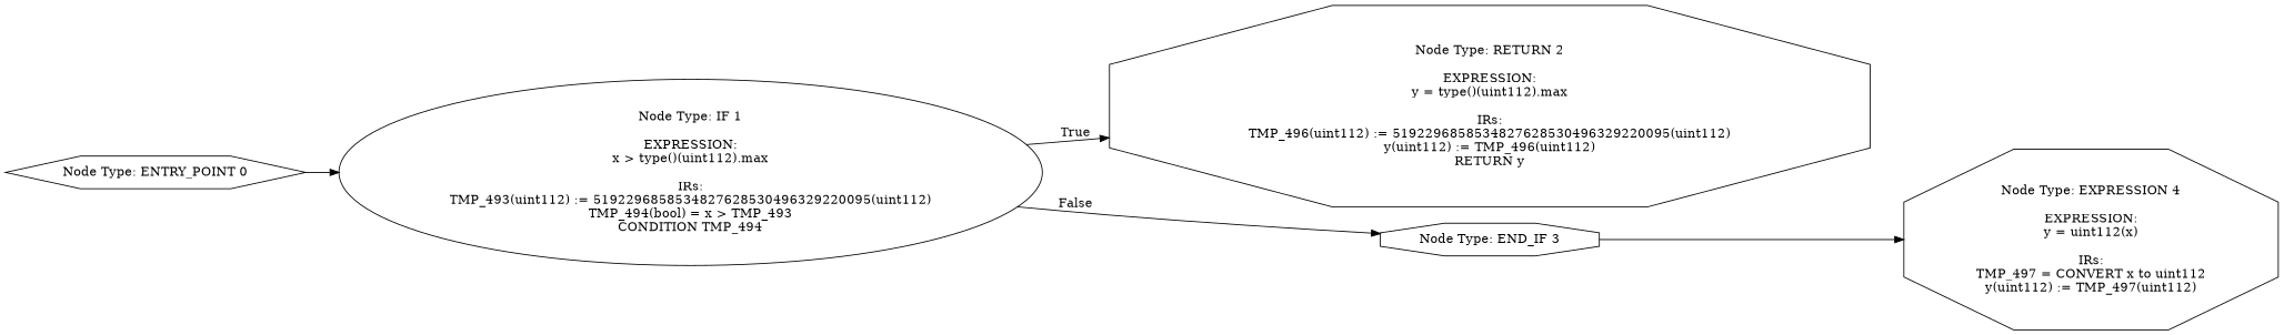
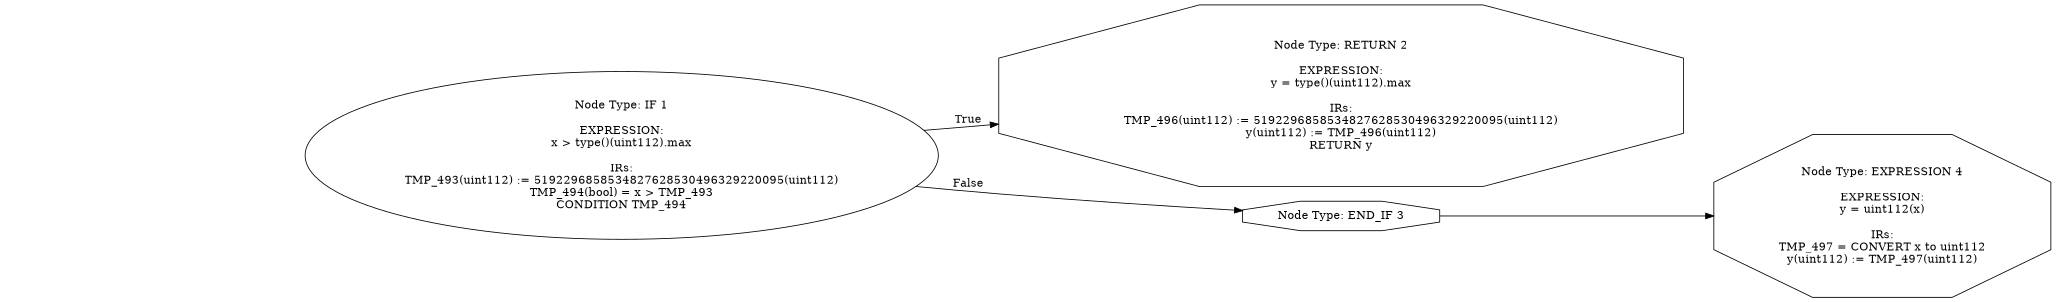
  digraph {
    rankdir=LR
    node [shape=octagon]
-   n1 [label="Node Type: ENTRY_POINT 0\n" shape=hexagon]
    n2 [label="Node Type: IF 1\n\nEXPRESSION:\nx > type()(uint112).max\n\nIRs:\nTMP_493(uint112) := 5192296858534827628530496329220095(uint112)\nTMP_494(bool) = x > TMP_493\nCONDITION TMP_494" shape=ellipse]
    n3 [label="Node Type: RETURN 2\n\nEXPRESSION:\ny = type()(uint112).max\n\nIRs:\nTMP_496(uint112) := 5192296858534827628530496329220095(uint112)\ny(uint112) := TMP_496(uint112)\nRETURN y"]
    n4 [label="Node Type: END_IF 3\n"]
    n5 [label="Node Type: EXPRESSION 4\n\nEXPRESSION:\ny = uint112(x)\n\nIRs:\nTMP_497 = CONVERT x to uint112\ny(uint112) := TMP_497(uint112)"]
-   n1 -> n2
    n2 -> n3 [label=True]
    n2 -> n4 [label=False]
    n4 -> n5
  }
